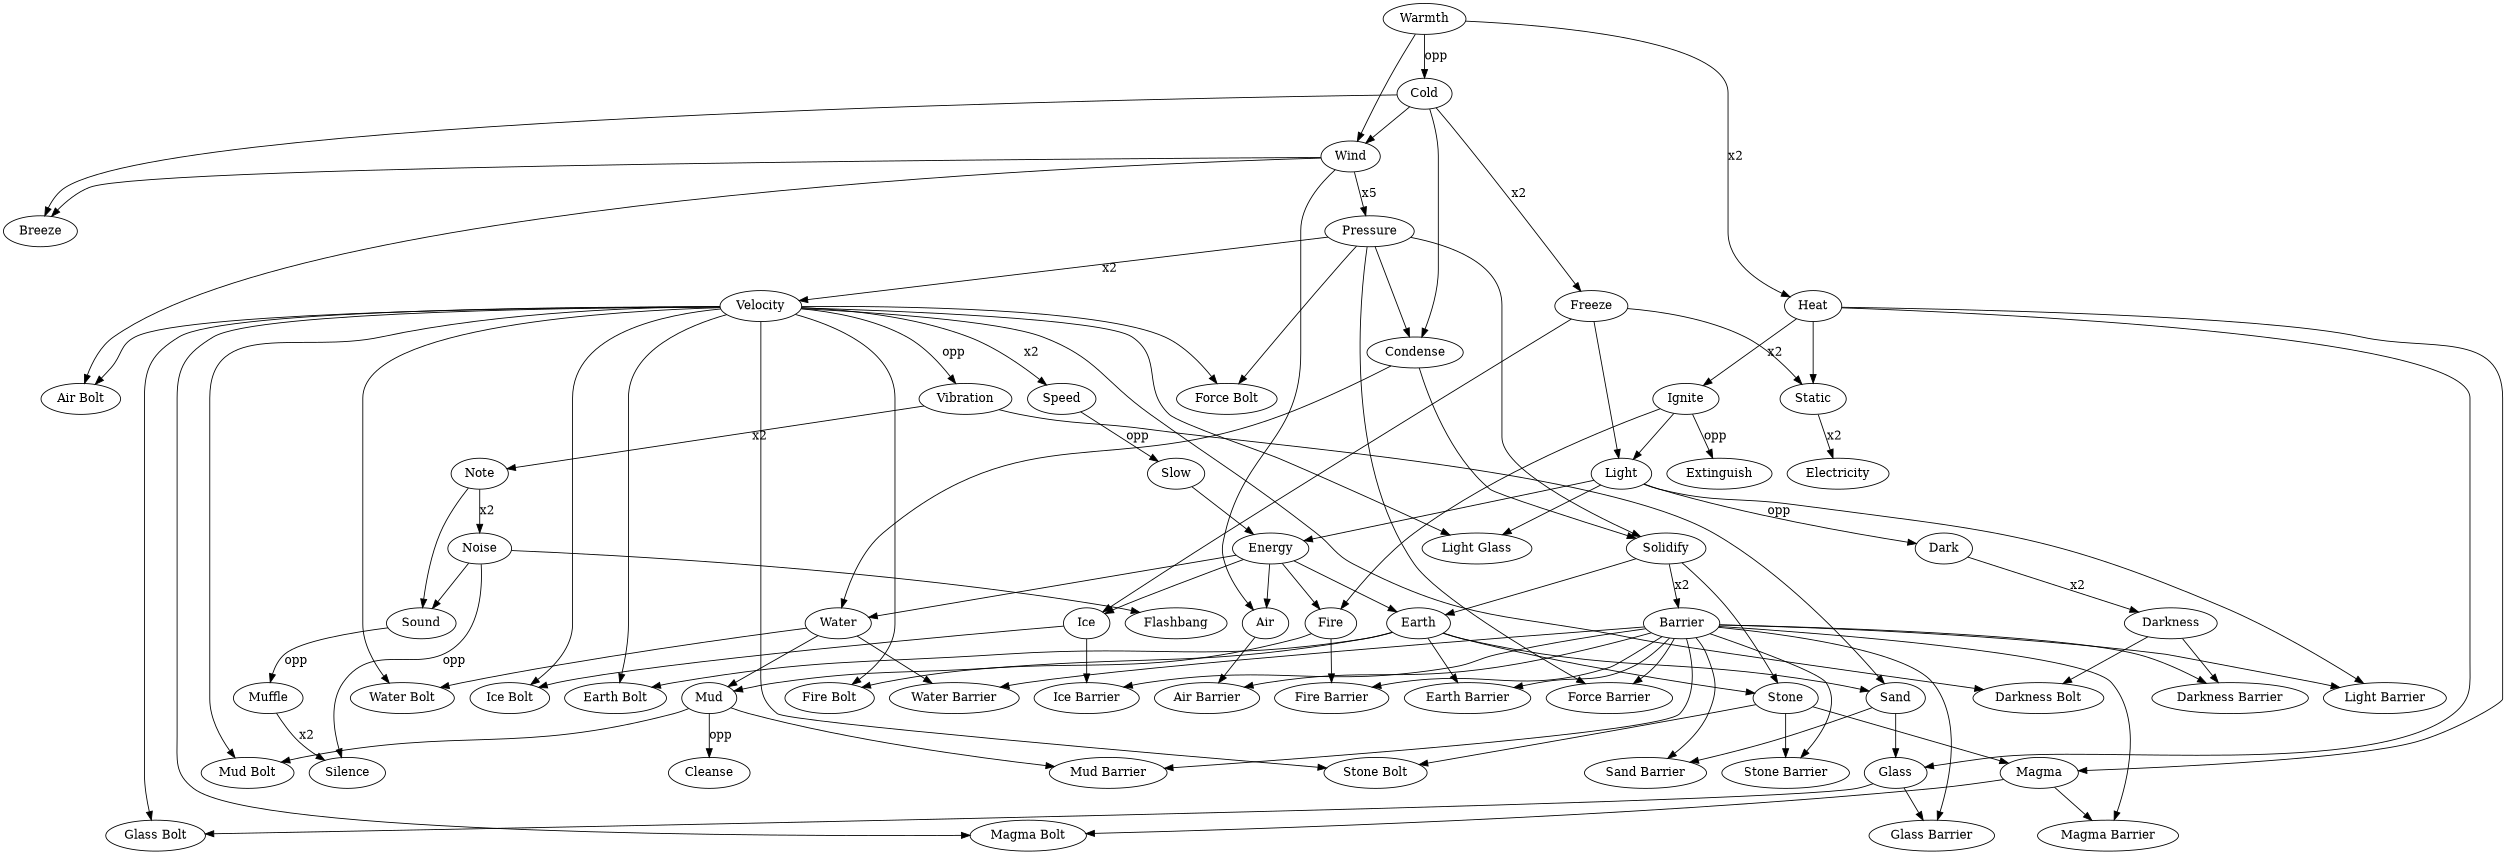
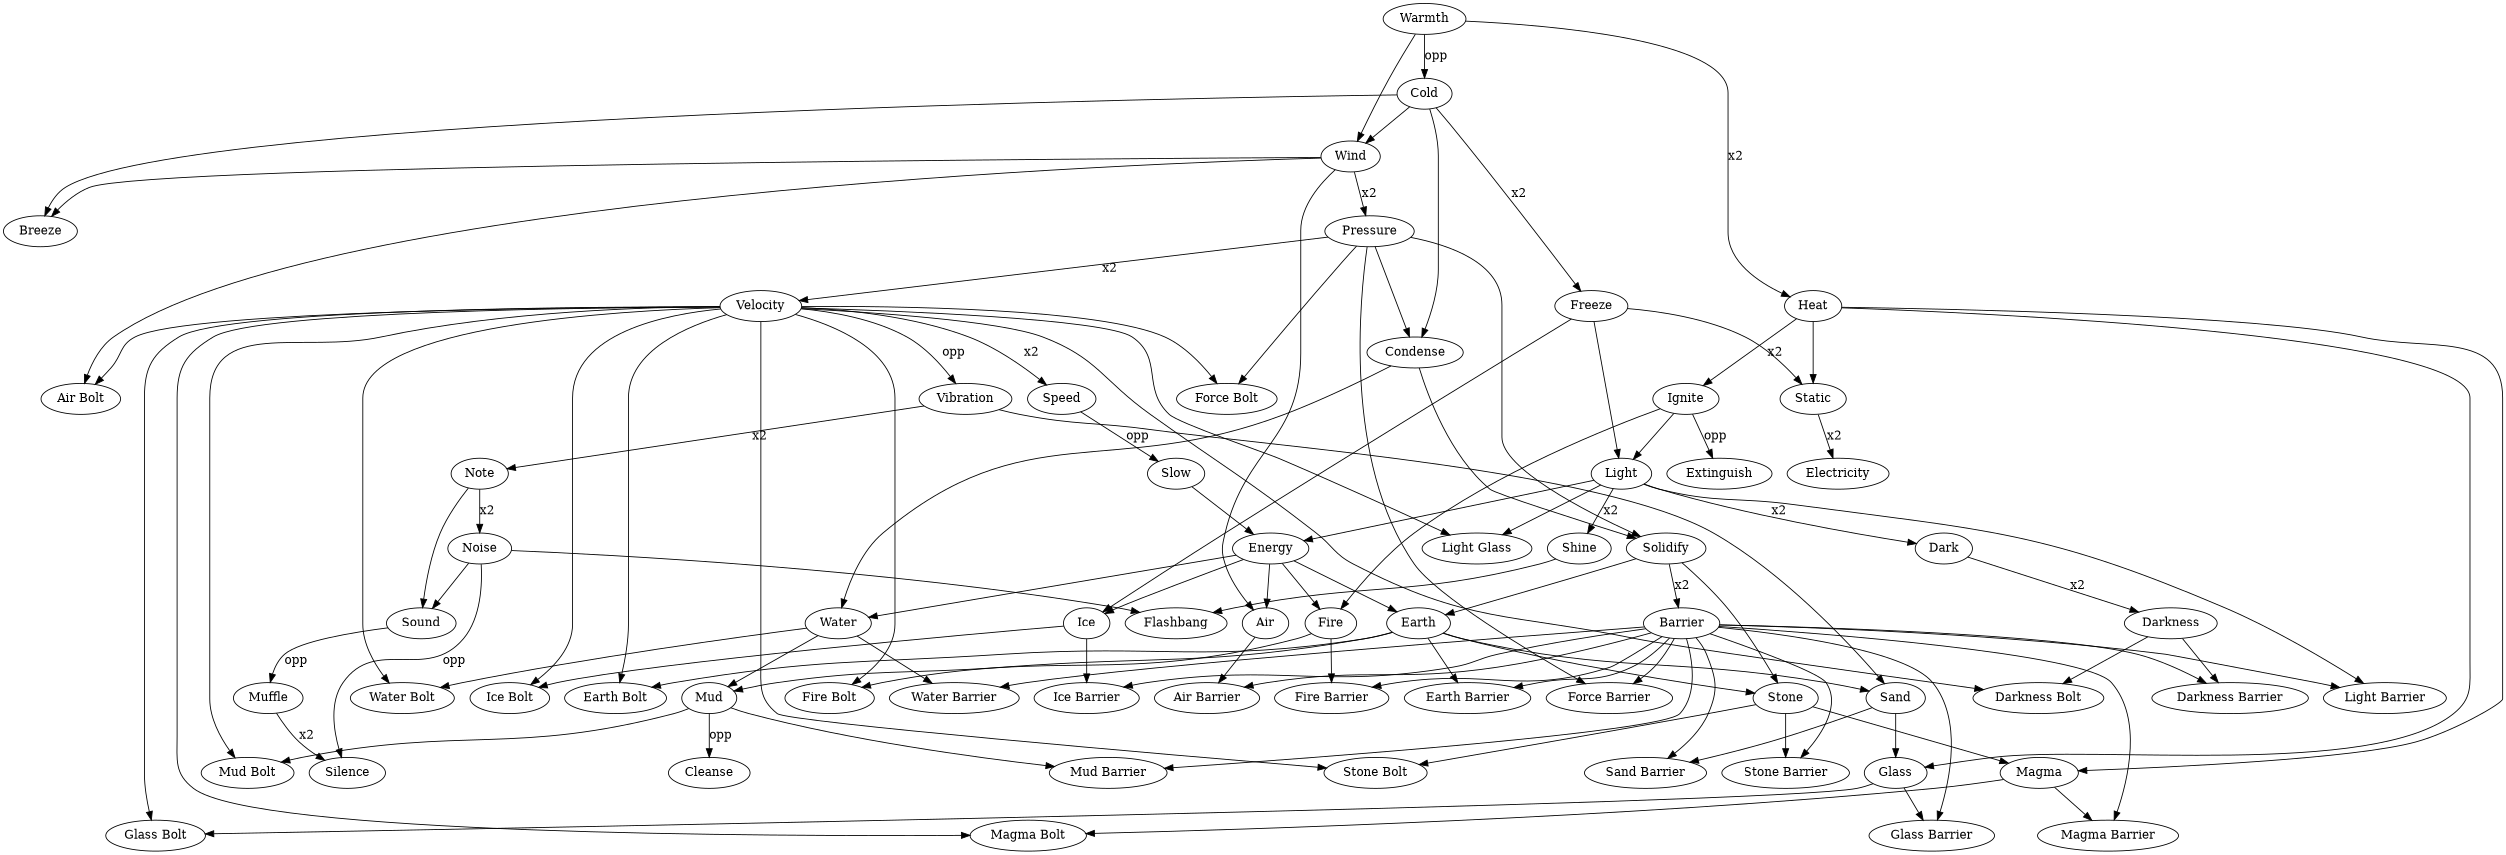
  digraph {
    Light
    Dark
+   Shine
    n4 [label="Light Glass"]
    Energy
    "Light Barrier"
    Darkness
    Flashbang
    Air
    Ice
    Fire
    Water
    Earth
    "Darkness Bolt"
    "Darkness Barrier"
    Note
    Noise
    Sound
    Silence
    Muffle
    Warmth
    Cold
    Wind
    Heat
    Breeze
    Freeze
    Condense
    Pressure
    "Air Bolt"
    Ignite
    Static
    Magma
    Glass
    Solidify
    Velocity
    "Force Bolt"
    "Force Barrier"
    Speed
    Vibration
    "Fire Bolt"
    "Water Bolt"
    "Ice Bolt"
    "Earth Bolt"
    "Mud Bolt"
    "Stone Bolt"
    "Magma Bolt"
    "Glass Bolt"
    Stone
    Barrier
    Slow
    Sand
    "Air Barrier"
    Extinguish
    Electricity
    "Magma Barrier"
    "Glass Barrier"
    "Ice Barrier"
    "Fire Barrier"
    Mud
    "Water Barrier"
    "Earth Barrier"
    "Stone Barrier"
    "Mud Barrier"
    "Sand Barrier"
    Cleanse
-   Light -> Dark [label=opp]
+   Light -> Dark [label=x2]
+   Light -> Shine [label=x2]
    Light -> n4
    Light -> Energy
    Light -> "Light Barrier"
    Dark -> Darkness [label=x2]
+   Shine -> Flashbang
    Energy -> Air
    Energy -> Ice
    Energy -> Fire
    Energy -> Water
    Energy -> Earth
    Darkness -> "Darkness Bolt"
    Darkness -> "Darkness Barrier"
    Air -> "Air Barrier"
    Ice -> "Ice Bolt"
    Ice -> "Ice Barrier"
    Fire -> "Fire Bolt"
    Fire -> "Fire Barrier"
    Water -> "Water Bolt"
    Water -> Mud
    Water -> "Water Barrier"
    Earth -> "Earth Bolt"
    Earth -> Stone
    Earth -> Sand
    Earth -> Mud
    Earth -> "Earth Barrier"
    Note -> Noise [label=x2]
    Note -> Sound
    Noise -> Flashbang
    Noise -> Sound
    Noise -> Silence [label=opp]
    Sound -> Muffle [label=opp]
    Muffle -> Silence [label=x2]
    Warmth -> Cold [label=opp]
    Warmth -> Wind
    Warmth -> Heat [label=x2]
    Cold -> Wind
    Cold -> Breeze
    Cold -> Freeze [label=x2]
    Cold -> Condense
    Wind -> Air
    Wind -> Breeze
-   Wind -> Pressure [label=x5]
+   Wind -> Pressure [label=x2]
    Wind -> "Air Bolt"
    Heat -> Ignite [label=x2]
    Heat -> Static
    Heat -> Magma
    Heat -> Glass
    Freeze -> Light
    Freeze -> Ice
    Freeze -> Static
    Condense -> Water
    Condense -> Solidify
    Pressure -> Condense
    Pressure -> Solidify
    Pressure -> Velocity [label=x2]
    Pressure -> "Force Bolt"
    Pressure -> "Force Barrier"
    Ignite -> Light
    Ignite -> Fire
    Ignite -> Extinguish [label=opp]
    Static -> Electricity [label=x2]
    Magma -> "Magma Bolt"
    Magma -> "Magma Barrier"
    Glass -> "Glass Bolt"
    Glass -> "Glass Barrier"
    Solidify -> Earth
    Solidify -> Stone
    Solidify -> Barrier [label=x2]
    Velocity -> n4
    Velocity -> "Darkness Bolt"
    Velocity -> "Air Bolt"
    Velocity -> "Force Bolt"
    Velocity -> Speed [label=x2]
    Velocity -> Vibration [label=opp]
    Velocity -> "Fire Bolt"
    Velocity -> "Water Bolt"
    Velocity -> "Ice Bolt"
    Velocity -> "Earth Bolt"
    Velocity -> "Mud Bolt"
    Velocity -> "Stone Bolt"
    Velocity -> "Magma Bolt"
    Velocity -> "Glass Bolt"
    Speed -> Slow [label=opp]
    Vibration -> Note [label=x2]
    Vibration -> Sand
    Stone -> Magma
    Stone -> "Stone Bolt"
    Stone -> "Stone Barrier"
    Barrier -> "Light Barrier"
    Barrier -> "Darkness Barrier"
    Barrier -> "Force Barrier"
    Barrier -> "Air Barrier"
    Barrier -> "Magma Barrier"
    Barrier -> "Glass Barrier"
    Barrier -> "Ice Barrier"
    Barrier -> "Fire Barrier"
    Barrier -> "Water Barrier"
    Barrier -> "Earth Barrier"
    Barrier -> "Stone Barrier"
    Barrier -> "Mud Barrier"
    Barrier -> "Sand Barrier"
    Slow -> Energy
    Sand -> Glass
    Sand -> "Sand Barrier"
    Mud -> "Mud Bolt"
    Mud -> "Mud Barrier"
    Mud -> Cleanse [label=opp]
  }
